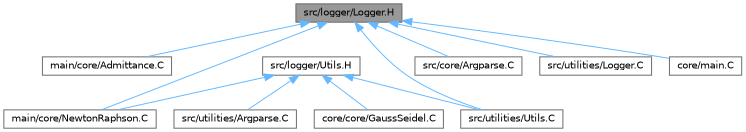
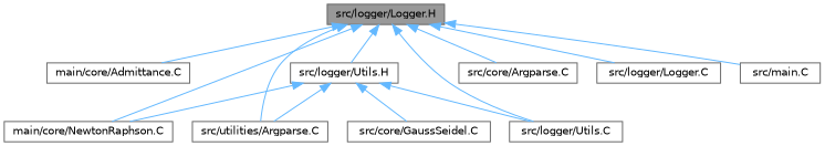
  digraph {
    fontname="DejaVu Sans"
    node [color=grey40 fillcolor=white fontname="DejaVu Sans" fontsize=10 shape=box style=filled]
    edge [color=steelblue1 dir=back fontname="DejaVu Sans" fontsize=10 labelfontname=Helvetica labelfontsize=10 style=solid]
    n1 [color=gray40 fillcolor=grey60 fontcolor=black height=0.2 label="src/logger/Logger.H" width=0.4]
    n2 [height=0.2 label="main/core/Admittance.C" width=0.4]
    n3 [height=0.2 label="main/core/NewtonRaphson.C" width=0.4]
    n4 [height=0.2 label="src/core/Argparse.C" width=0.4]
-   n5 [height=0.2 label="src/utilities/Logger.C" width=0.4]
-   n6 [height=0.2 label="core/main.C" width=0.4]
+   n5 [height=0.2 label="src/logger/Logger.C" width=0.4]
+   n6 [height=0.2 label="src/main.C" width=0.4]
    n7 [height=0.2 label="src/utilities/Argparse.C" width=0.4]
    n8 [height=0.2 label="src/logger/Utils.H" width=0.4]
-   n9 [height=0.2 label="src/utilities/Utils.C" width=0.4]
-   n10 [height=0.2 label="core/core/GaussSeidel.C" width=0.4]
+   n9 [height=0.2 label="src/logger/Utils.C" width=0.4]
+   n10 [height=0.2 label="src/core/GaussSeidel.C" width=0.4]
    n1 -> n2
    n1 -> n3
    n1 -> n4
    n1 -> n5
    n1 -> n6
+   n1 -> n7
+   n1 -> n8
    n1 -> n9
    n8 -> n3
    n8 -> n7
    n8 -> n9
    n8 -> n10
  }
